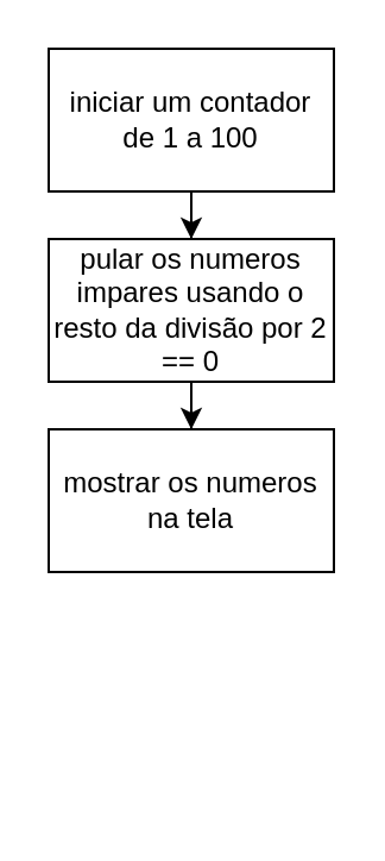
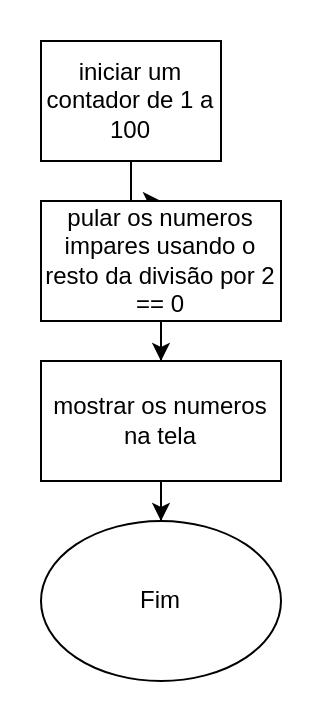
  <mxCell id="0" />
  <mxCell id="1" parent="0" />
  <mxCell id="2" style="edgeStyle=orthogonalEdgeStyle;rounded=0;orthogonalLoop=1;jettySize=auto;html=1;exitX=0.5;exitY=1;exitDx=0;exitDy=0;" edge="1" parent="1" source="3" target="5"><mxGeometry relative="1" as="geometry" /></mxCell>
- <mxCell id="3" value="iniciar um contador de 1 a 100" style="rounded=0;whiteSpace=wrap;html=1;" vertex="1" parent="1"><mxGeometry x="20" y="20" width="120" height="60" as="geometry" /></mxCell>
+ <mxCell id="3" value="iniciar um contador de 1 a 100" style="rounded=0;whiteSpace=wrap;html=1;" vertex="1" parent="1"><mxGeometry x="20" y="20" width="90" height="60" as="geometry" /></mxCell>
  <mxCell id="4" style="edgeStyle=orthogonalEdgeStyle;rounded=0;orthogonalLoop=1;jettySize=auto;html=1;exitX=0.5;exitY=1;exitDx=0;exitDy=0;" edge="1" parent="1" source="5" target="7"><mxGeometry relative="1" as="geometry" /></mxCell>
  <mxCell id="5" value="pular os numeros impares usando o resto da divisão por 2 == 0" style="rounded=0;whiteSpace=wrap;html=1;" vertex="1" parent="1"><mxGeometry x="20" y="100" width="120" height="60" as="geometry" /></mxCell>
+ <mxCell id="6" style="edgeStyle=orthogonalEdgeStyle;rounded=0;orthogonalLoop=1;jettySize=auto;html=1;exitX=0.5;exitY=1;exitDx=0;exitDy=0;" edge="1" parent="1" source="7" target="8"><mxGeometry relative="1" as="geometry" /></mxCell>
  <mxCell id="7" value="mostrar os numeros na tela" style="rounded=0;whiteSpace=wrap;html=1;" vertex="1" parent="1"><mxGeometry x="20" y="180" width="120" height="60" as="geometry" /></mxCell>
+ <mxCell id="8" value="Fim" style="ellipse;whiteSpace=wrap;html=1;" vertex="1" parent="1"><mxGeometry x="20" y="260" width="120" height="80" as="geometry" /></mxCell>
